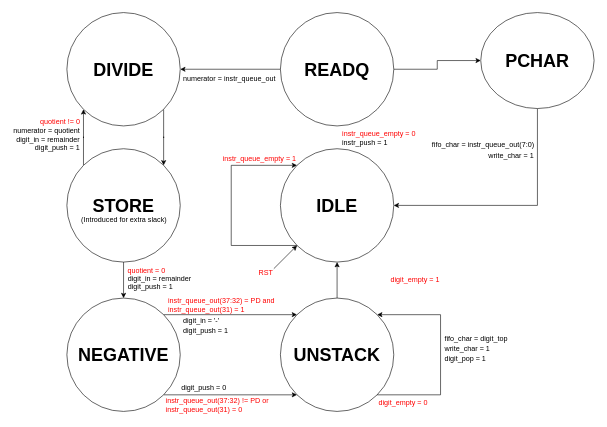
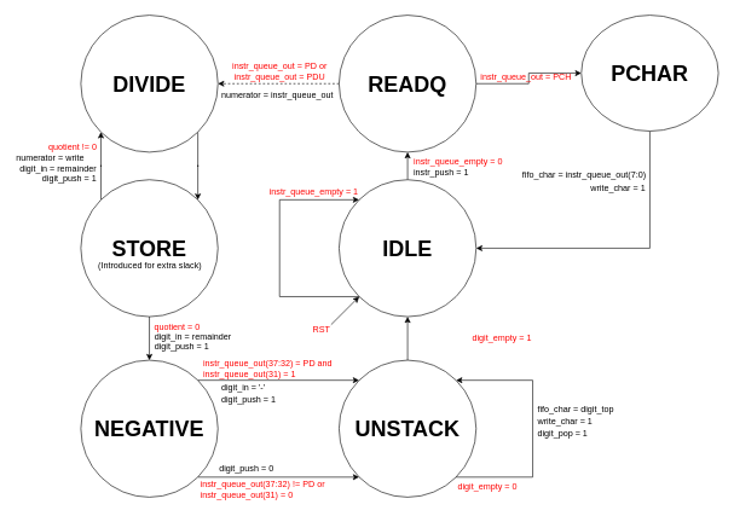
  <mxCell id="0" />
  <mxCell id="1" parent="0" />
+ <mxCell id="2" style="edgeStyle=orthogonalEdgeStyle;rounded=0;orthogonalLoop=1;jettySize=auto;html=1;exitX=0.5;exitY=0;exitDx=0;exitDy=0;entryX=0.5;entryY=1;entryDx=0;entryDy=0;" edge="1" parent="1" source="3" target="6"><mxGeometry relative="1" as="geometry" /></mxCell>
  <mxCell id="3" value="&lt;font style=&quot;font-size: 30px;&quot;&gt;&lt;b&gt;IDLE&lt;/b&gt;&lt;/font&gt;" style="ellipse;whiteSpace=wrap;html=1;aspect=fixed;" vertex="1" parent="1"><mxGeometry x="467" y="247" width="189" height="189" as="geometry" /></mxCell>
  <mxCell id="4" style="edgeStyle=orthogonalEdgeStyle;rounded=0;orthogonalLoop=1;jettySize=auto;html=1;exitX=1;exitY=0.5;exitDx=0;exitDy=0;entryX=0;entryY=0.5;entryDx=0;entryDy=0;" edge="1" parent="1" source="6" target="14"><mxGeometry relative="1" as="geometry" /></mxCell>
- <mxCell id="5" style="edgeStyle=orthogonalEdgeStyle;rounded=0;orthogonalLoop=1;jettySize=auto;html=1;exitX=0;exitY=0.5;exitDx=0;exitDy=0;entryX=1;entryY=0.5;entryDx=0;entryDy=0;" edge="1" parent="1" source="6" target="12"><mxGeometry relative="1" as="geometry" /></mxCell>
+ <mxCell id="5" style="edgeStyle=orthogonalEdgeStyle;rounded=0;orthogonalLoop=1;jettySize=auto;html=1;exitX=0;exitY=0.5;exitDx=0;exitDy=0;entryX=1;entryY=0.5;entryDx=0;entryDy=0;dashed=1;" edge="1" parent="1" source="6" target="12"><mxGeometry relative="1" as="geometry" /></mxCell>
  <mxCell id="6" value="&lt;font style=&quot;font-size: 30px;&quot;&gt;&lt;b&gt;READQ&lt;/b&gt;&lt;/font&gt;" style="ellipse;whiteSpace=wrap;html=1;aspect=fixed;" vertex="1" parent="1"><mxGeometry x="467" y="20" width="189" height="189" as="geometry" /></mxCell>
  <mxCell id="7" value="RST" style="text;html=1;align=center;verticalAlign=middle;whiteSpace=wrap;rounded=0;fontColor=#FF0000;" vertex="1" parent="1"><mxGeometry x="413" y="439" width="60" height="30" as="geometry" /></mxCell>
  <mxCell id="8" value="instr_push = 1" style="text;html=1;align=center;verticalAlign=middle;whiteSpace=wrap;rounded=0;" vertex="1" parent="1"><mxGeometry x="564" y="223" width="88" height="30" as="geometry" /></mxCell>
  <mxCell id="9" value="instr_queue_empty = 0" style="text;html=1;align=center;verticalAlign=middle;whiteSpace=wrap;rounded=0;fontColor=#FF0000;" vertex="1" parent="1"><mxGeometry x="568" y="207" width="127" height="30" as="geometry" /></mxCell>
  <mxCell id="10" value="instr_queue_empty = 1" style="text;html=1;align=center;verticalAlign=middle;whiteSpace=wrap;rounded=0;fontColor=#FF0000;" vertex="1" parent="1"><mxGeometry x="369" y="249" width="127" height="30" as="geometry" /></mxCell>
  <mxCell id="11" style="edgeStyle=orthogonalEdgeStyle;rounded=0;orthogonalLoop=1;jettySize=auto;html=1;exitX=1;exitY=1;exitDx=0;exitDy=0;entryX=1;entryY=0;entryDx=0;entryDy=0;" edge="1" parent="1" source="12" target="21"><mxGeometry relative="1" as="geometry" /></mxCell>
  <mxCell id="12" value="&lt;font style=&quot;font-size: 30px;&quot;&gt;&lt;b&gt;DIVIDE&lt;/b&gt;&lt;/font&gt;" style="ellipse;whiteSpace=wrap;html=1;aspect=fixed;" vertex="1" parent="1"><mxGeometry x="111" y="20" width="189" height="189" as="geometry" /></mxCell>
  <mxCell id="13" style="edgeStyle=orthogonalEdgeStyle;rounded=0;orthogonalLoop=1;jettySize=auto;html=1;exitX=0.5;exitY=1;exitDx=0;exitDy=0;entryX=1;entryY=0.5;entryDx=0;entryDy=0;" edge="1" parent="1" source="14" target="3"><mxGeometry relative="1" as="geometry" /></mxCell>
  <mxCell id="14" value="&lt;font style=&quot;font-size: 30px;&quot;&gt;&lt;b&gt;PCHAR&lt;/b&gt;&lt;/font&gt;" style="ellipse;whiteSpace=wrap;html=1;aspect=fixed;" vertex="1" parent="1"><mxGeometry x="801" y="20" width="189" height="160" as="geometry" /></mxCell>
+ <mxCell id="15" value="instr_queue_out = PCH" style="text;html=1;align=center;verticalAlign=middle;whiteSpace=wrap;rounded=0;fontColor=#FF0000;" vertex="1" parent="1"><mxGeometry x="660" y="90" width="130" height="30" as="geometry" /></mxCell>
+ <mxCell id="16" value="instr_queue_out = PD or instr_queue_out = PDU" style="text;html=1;align=center;verticalAlign=middle;whiteSpace=wrap;rounded=0;fontColor=#FF0000;" vertex="1" parent="1"><mxGeometry x="319" y="83" width="133" height="30" as="geometry" /></mxCell>
  <mxCell id="17" value="fifo_char = instr_queue_out(7:0)" style="text;html=1;align=left;verticalAlign=middle;whiteSpace=wrap;rounded=0;" vertex="1" parent="1"><mxGeometry x="718" y="226" width="182" height="30" as="geometry" /></mxCell>
  <mxCell id="18" value="write_char = 1" style="text;html=1;align=left;verticalAlign=middle;whiteSpace=wrap;rounded=0;" vertex="1" parent="1"><mxGeometry x="812" y="244" width="86" height="30" as="geometry" /></mxCell>
  <mxCell id="19" style="edgeStyle=orthogonalEdgeStyle;rounded=0;orthogonalLoop=1;jettySize=auto;html=1;exitX=0;exitY=0;exitDx=0;exitDy=0;entryX=0;entryY=1;entryDx=0;entryDy=0;" edge="1" parent="1" source="21" target="12"><mxGeometry relative="1" as="geometry" /></mxCell>
  <mxCell id="20" style="edgeStyle=orthogonalEdgeStyle;rounded=0;orthogonalLoop=1;jettySize=auto;html=1;exitX=0.5;exitY=1;exitDx=0;exitDy=0;entryX=0.5;entryY=0;entryDx=0;entryDy=0;" edge="1" parent="1" source="21" target="30"><mxGeometry relative="1" as="geometry" /></mxCell>
  <mxCell id="21" value="&lt;font style=&quot;font-size: 30px;&quot;&gt;&lt;b&gt;STORE&lt;/b&gt;&lt;/font&gt;" style="ellipse;whiteSpace=wrap;html=1;aspect=fixed;" vertex="1" parent="1"><mxGeometry x="111" y="247" width="189" height="189" as="geometry" /></mxCell>
  <mxCell id="22" value="numerator = instr_queue_out" style="text;html=1;align=left;verticalAlign=middle;whiteSpace=wrap;rounded=0;" vertex="1" parent="1"><mxGeometry x="302.5" y="115" width="182" height="30" as="geometry" /></mxCell>
  <mxCell id="23" value="digit_in = remainder" style="text;html=1;align=left;verticalAlign=middle;whiteSpace=wrap;rounded=0;" vertex="1" parent="1"><mxGeometry x="25" y="217" width="113" height="30" as="geometry" /></mxCell>
- <mxCell id="24" value="numerator = quotient" style="text;html=1;align=left;verticalAlign=middle;whiteSpace=wrap;rounded=0;" vertex="1" parent="1"><mxGeometry x="20" y="203" width="118" height="30" as="geometry" /></mxCell>
+ <mxCell id="24" value="numerator = write" style="text;html=1;align=left;verticalAlign=middle;whiteSpace=wrap;rounded=0;" vertex="1" parent="1"><mxGeometry x="20" y="203" width="118" height="30" as="geometry" /></mxCell>
  <mxCell id="25" value="digit_push = 1" style="text;html=1;align=left;verticalAlign=middle;whiteSpace=wrap;rounded=0;" vertex="1" parent="1"><mxGeometry x="56" y="231" width="82" height="30" as="geometry" /></mxCell>
  <mxCell id="26" value="quotient != 0" style="text;html=1;align=center;verticalAlign=middle;whiteSpace=wrap;rounded=0;fontColor=#FF0000;" vertex="1" parent="1"><mxGeometry x="35" y="188" width="130" height="30" as="geometry" /></mxCell>
  <mxCell id="27" value="(Introduced for extra slack)" style="text;html=1;align=center;verticalAlign=middle;resizable=0;points=[];autosize=1;strokeColor=none;fillColor=none;rotation=0;" vertex="1" parent="1"><mxGeometry x="125" y="353" width="161" height="26" as="geometry" /></mxCell>
  <mxCell id="28" style="edgeStyle=orthogonalEdgeStyle;rounded=0;orthogonalLoop=1;jettySize=auto;html=1;exitX=1;exitY=0;exitDx=0;exitDy=0;entryX=0;entryY=0;entryDx=0;entryDy=0;" edge="1" parent="1" source="30" target="37"><mxGeometry relative="1" as="geometry" /></mxCell>
  <mxCell id="29" style="edgeStyle=orthogonalEdgeStyle;rounded=0;orthogonalLoop=1;jettySize=auto;html=1;exitX=1;exitY=1;exitDx=0;exitDy=0;entryX=0;entryY=1;entryDx=0;entryDy=0;" edge="1" parent="1" source="30" target="37"><mxGeometry relative="1" as="geometry" /></mxCell>
  <mxCell id="30" value="&lt;font style=&quot;font-size: 30px;&quot;&gt;&lt;b&gt;NEGATIVE&lt;/b&gt;&lt;/font&gt;" style="ellipse;whiteSpace=wrap;html=1;aspect=fixed;" vertex="1" parent="1"><mxGeometry x="111" y="496" width="189" height="189" as="geometry" /></mxCell>
  <mxCell id="31" value="quotient = 0" style="text;html=1;align=center;verticalAlign=middle;whiteSpace=wrap;rounded=0;fontColor=#FF0000;" vertex="1" parent="1"><mxGeometry x="179" y="436" width="130" height="30" as="geometry" /></mxCell>
  <mxCell id="32" value="digit_in = remainder" style="text;html=1;align=left;verticalAlign=middle;whiteSpace=wrap;rounded=0;" vertex="1" parent="1"><mxGeometry x="211" y="449" width="113" height="30" as="geometry" /></mxCell>
  <mxCell id="33" value="digit_push = 1" style="text;html=1;align=left;verticalAlign=middle;whiteSpace=wrap;rounded=0;" vertex="1" parent="1"><mxGeometry x="211" y="462" width="82" height="30" as="geometry" /></mxCell>
  <mxCell id="34" style="edgeStyle=orthogonalEdgeStyle;rounded=0;orthogonalLoop=1;jettySize=auto;html=1;exitX=0;exitY=1;exitDx=0;exitDy=0;entryX=0;entryY=0;entryDx=0;entryDy=0;" edge="1" parent="1" source="3" target="3"><mxGeometry relative="1" as="geometry"><Array as="points"><mxPoint x="385" y="408" /><mxPoint x="385" y="275" /></Array></mxGeometry></mxCell>
  <mxCell id="35" value="" style="endArrow=classic;html=1;rounded=0;entryX=0;entryY=1;entryDx=0;entryDy=0;" edge="1" parent="1" target="3"><mxGeometry width="50" height="50" relative="1" as="geometry"><mxPoint x="456" y="447" as="sourcePoint" /><mxPoint x="480" y="420" as="targetPoint" /></mxGeometry></mxCell>
  <mxCell id="36" style="edgeStyle=orthogonalEdgeStyle;rounded=0;orthogonalLoop=1;jettySize=auto;html=1;exitX=0.5;exitY=0;exitDx=0;exitDy=0;entryX=0.5;entryY=1;entryDx=0;entryDy=0;" edge="1" parent="1" source="37" target="3"><mxGeometry relative="1" as="geometry" /></mxCell>
  <mxCell id="37" value="&lt;font style=&quot;font-size: 30px;&quot;&gt;&lt;b&gt;UNSTACK&lt;/b&gt;&lt;/font&gt;" style="ellipse;whiteSpace=wrap;html=1;aspect=fixed;" vertex="1" parent="1"><mxGeometry x="467" y="496" width="189" height="189" as="geometry" /></mxCell>
  <mxCell id="38" value="instr_queue_out(37:32) = PD and&lt;div&gt;instr_queue_out(31) = 1&lt;/div&gt;" style="text;html=1;align=left;verticalAlign=middle;whiteSpace=wrap;rounded=0;fontColor=#FF0000;" vertex="1" parent="1"><mxGeometry x="278" y="492" width="231" height="30" as="geometry" /></mxCell>
  <mxCell id="39" value="instr_queue_out(37:32) != PD or&lt;div&gt;instr_queue_out(31) = 0&lt;/div&gt;" style="text;html=1;align=left;verticalAlign=middle;whiteSpace=wrap;rounded=0;fontColor=#FF0000;" vertex="1" parent="1"><mxGeometry x="274" y="659" width="231" height="30" as="geometry" /></mxCell>
  <mxCell id="40" value="digit_in = '-'" style="text;html=1;align=left;verticalAlign=middle;whiteSpace=wrap;rounded=0;" vertex="1" parent="1"><mxGeometry x="302.5" y="519" width="113" height="30" as="geometry" /></mxCell>
  <mxCell id="41" value="digit_push = 1" style="text;html=1;align=left;verticalAlign=middle;whiteSpace=wrap;rounded=0;" vertex="1" parent="1"><mxGeometry x="302.5" y="535" width="82" height="30" as="geometry" /></mxCell>
  <mxCell id="42" value="digit_push = 0" style="text;html=1;align=left;verticalAlign=middle;whiteSpace=wrap;rounded=0;" vertex="1" parent="1"><mxGeometry x="300" y="631" width="82" height="30" as="geometry" /></mxCell>
  <mxCell id="43" style="edgeStyle=orthogonalEdgeStyle;rounded=0;orthogonalLoop=1;jettySize=auto;html=1;exitX=1;exitY=1;exitDx=0;exitDy=0;entryX=1;entryY=0;entryDx=0;entryDy=0;" edge="1" parent="1" source="37" target="37"><mxGeometry relative="1" as="geometry"><Array as="points"><mxPoint x="734" y="657" /><mxPoint x="734" y="524" /></Array></mxGeometry></mxCell>
  <mxCell id="44" value="digit_empty = 0" style="text;html=1;align=left;verticalAlign=middle;whiteSpace=wrap;rounded=0;fontColor=#FF0000;" vertex="1" parent="1"><mxGeometry x="629" y="655" width="89" height="30" as="geometry" /></mxCell>
  <mxCell id="45" value="digit_empty = 1" style="text;html=1;align=left;verticalAlign=middle;whiteSpace=wrap;rounded=0;fontColor=#FF0000;" vertex="1" parent="1"><mxGeometry x="649" y="451" width="89" height="30" as="geometry" /></mxCell>
  <mxCell id="46" value="fifo_char = digit_top" style="text;html=1;align=left;verticalAlign=middle;whiteSpace=wrap;rounded=0;" vertex="1" parent="1"><mxGeometry x="739" y="549" width="114" height="30" as="geometry" /></mxCell>
  <mxCell id="47" value="write_char = 1" style="text;html=1;align=left;verticalAlign=middle;whiteSpace=wrap;rounded=0;" vertex="1" parent="1"><mxGeometry x="739" y="565" width="114" height="30" as="geometry" /></mxCell>
  <mxCell id="48" value="digit_pop = 1" style="text;html=1;align=left;verticalAlign=middle;whiteSpace=wrap;rounded=0;" vertex="1" parent="1"><mxGeometry x="739" y="582" width="114" height="30" as="geometry" /></mxCell>
